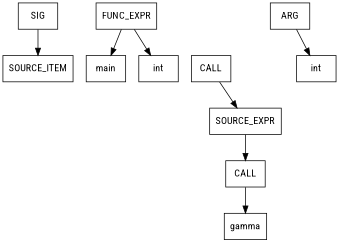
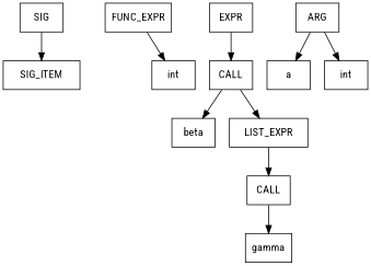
  digraph {
    fontname="Roboto Condensed"
    node [fontname="Roboto Condensed" shape=box]
    edge [fontname="Roboto Condensed"]
    n1 [label=SIG]
-   n2 [label=SOURCE_ITEM]
+   n2 [label=SIG_ITEM]
    n3 [label=FUNC_EXPR]
-   n4 [label=main]
    n5 [label=int]
+   n6 [label=EXPR]
    n7 [label=CALL]
    n8 [label=ARG]
+   n9 [label=a]
    n10 [label=int]
-   n12 [label=SOURCE_EXPR]
+   n11 [label=beta]
+   n12 [label=LIST_EXPR]
    n13 [label=CALL]
    n14 [label=gamma]
    n1 -> n2
-   n3 -> n4
    n3 -> n5
+   n6 -> n7
+   n7 -> n11
    n7 -> n12
+   n8 -> n9
    n8 -> n10
    n12 -> n13
    n13 -> n14
  }
